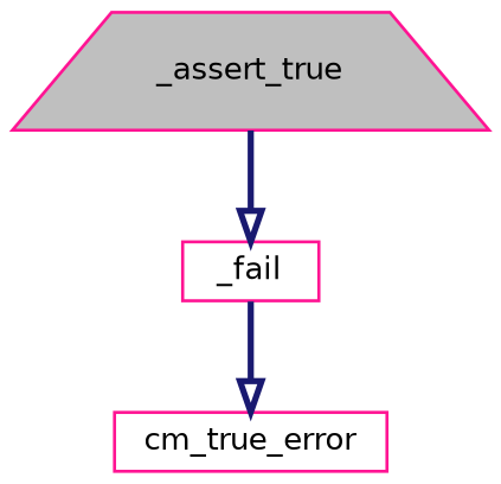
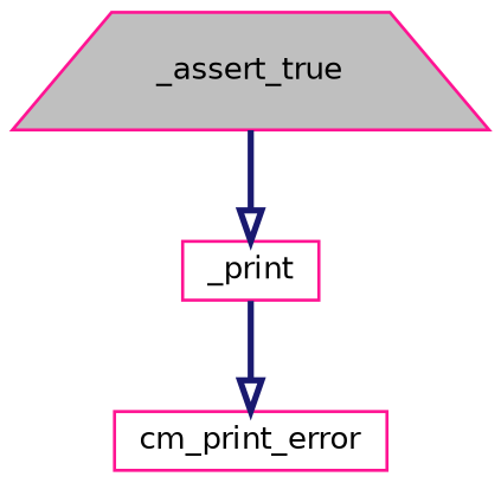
  digraph {
    rankdir=TB
    node [color=deeppink fillcolor=white fontname=Helvetica fontsize=10 shape=box style=filled]
    edge [arrowhead=onormal color=midnightblue fontname=Helvetica fontsize=10 labelfontname=Helvetica labelfontsize=10 style=bold]
    n1 [fillcolor=grey75 fontcolor=black height=0.2 label=_assert_true shape=trapezium width=0.4]
-   n2 [height=0.2 label=_fail width=0.4]
-   n3 [height=0.2 label=cm_true_error width=0.4]
+   n2 [height=0.2 label=_print width=0.4]
+   n3 [height=0.2 label=cm_print_error width=0.4]
    n1 -> n2
    n2 -> n3
  }
